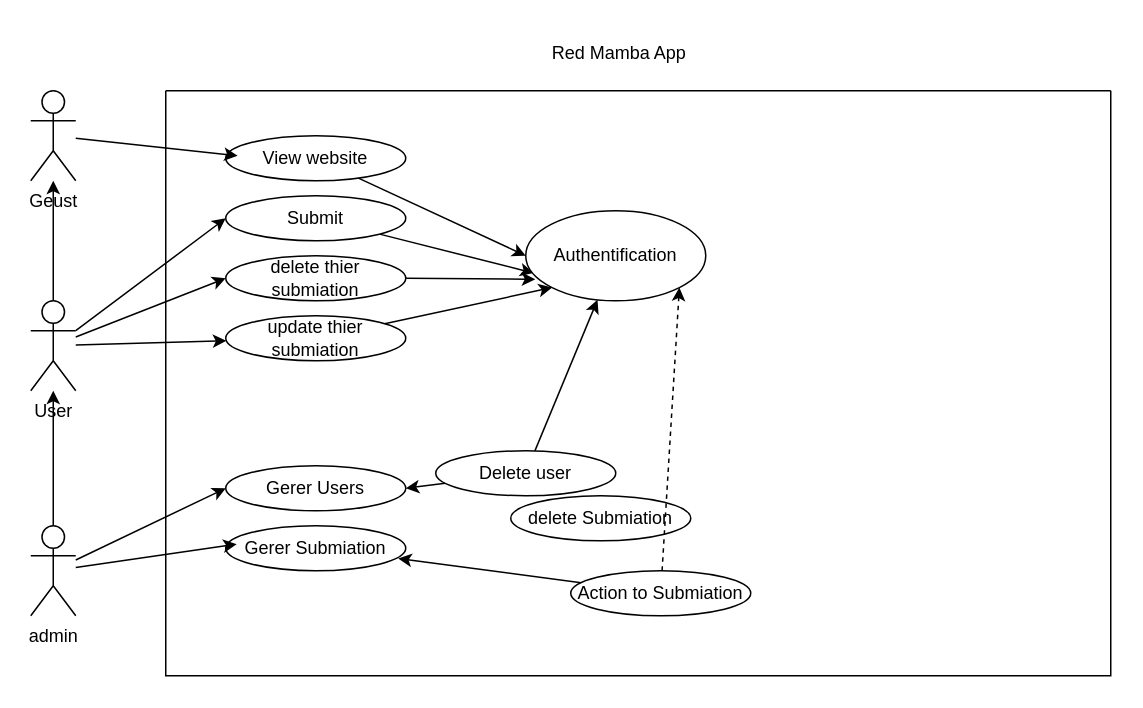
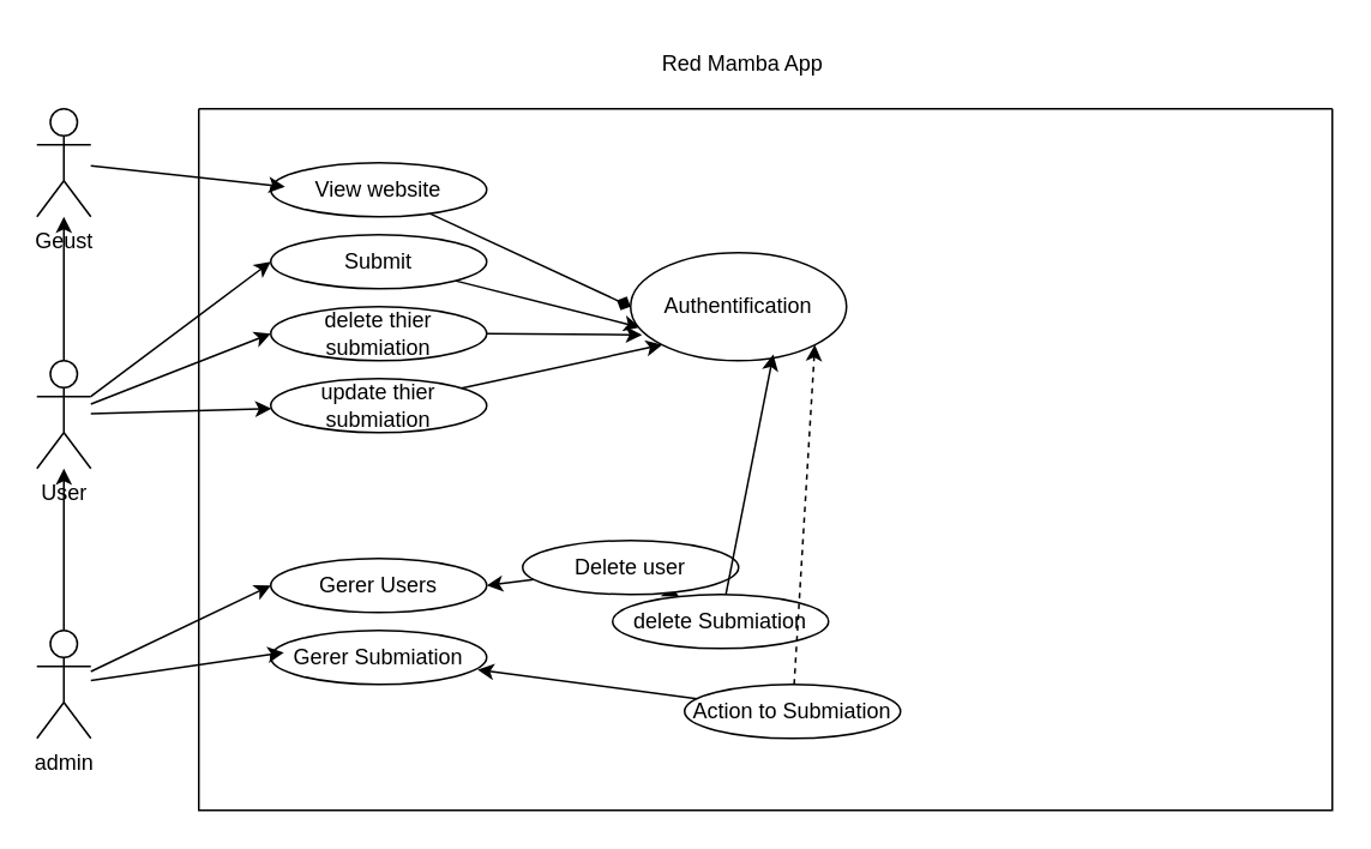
  <mxCell id="0" />
  <mxCell id="1" parent="0" />
  <mxCell id="2" value="" style="swimlane;startSize=0;" vertex="1" parent="1"><mxGeometry x="110" y="60" width="630" height="390" as="geometry" /></mxCell>
  <mxCell id="3" style="edgeStyle=none;html=1;entryX=0.044;entryY=0.692;entryDx=0;entryDy=0;entryPerimeter=0;" edge="1" parent="2" source="4" target="13"><mxGeometry relative="1" as="geometry" /></mxCell>
  <mxCell id="4" value="Submit" style="ellipse;whiteSpace=wrap;html=1;" vertex="1" parent="2"><mxGeometry x="40" y="70" width="120" height="30" as="geometry" /></mxCell>
- <mxCell id="5" style="edgeStyle=none;html=1;entryX=0;entryY=0.5;entryDx=0;entryDy=0;" edge="1" parent="2" source="6" target="13"><mxGeometry relative="1" as="geometry" /></mxCell>
+ <mxCell id="5" style="edgeStyle=none;html=1;entryX=0;entryY=0.5;entryDx=0;entryDy=0;endArrow=diamond;" edge="1" parent="2" source="6" target="13"><mxGeometry relative="1" as="geometry" /></mxCell>
  <mxCell id="6" value="View website" style="ellipse;whiteSpace=wrap;html=1;" vertex="1" parent="2"><mxGeometry x="40" y="30" width="120" height="30" as="geometry" /></mxCell>
  <mxCell id="7" style="edgeStyle=none;html=1;entryX=0.053;entryY=0.761;entryDx=0;entryDy=0;entryPerimeter=0;" edge="1" parent="2" source="8" target="13"><mxGeometry relative="1" as="geometry" /></mxCell>
  <mxCell id="8" value="delete thier submiation" style="ellipse;whiteSpace=wrap;html=1;" vertex="1" parent="2"><mxGeometry x="40" y="110" width="120" height="30" as="geometry" /></mxCell>
  <mxCell id="9" style="edgeStyle=none;html=1;entryX=0;entryY=1;entryDx=0;entryDy=0;" edge="1" parent="2" source="10" target="13"><mxGeometry relative="1" as="geometry" /></mxCell>
  <mxCell id="10" value="update thier submiation" style="ellipse;whiteSpace=wrap;html=1;" vertex="1" parent="2"><mxGeometry x="40" y="150" width="120" height="30" as="geometry" /></mxCell>
  <mxCell id="11" value="Gerer Users" style="ellipse;whiteSpace=wrap;html=1;" vertex="1" parent="2"><mxGeometry x="40" y="250" width="120" height="30" as="geometry" /></mxCell>
  <mxCell id="12" value="Gerer Submiation" style="ellipse;whiteSpace=wrap;html=1;" vertex="1" parent="2"><mxGeometry x="40" y="290" width="120" height="30" as="geometry" /></mxCell>
  <mxCell id="13" value="Authentification" style="ellipse;whiteSpace=wrap;html=1;" vertex="1" parent="2"><mxGeometry x="240" y="80" width="120" height="60" as="geometry" /></mxCell>
  <mxCell id="14" style="edgeStyle=none;html=1;entryX=1;entryY=0.5;entryDx=0;entryDy=0;" edge="1" parent="2" source="16" target="11"><mxGeometry relative="1" as="geometry" /></mxCell>
- <mxCell id="15" style="edgeStyle=none;html=1;" edge="1" parent="2" source="16" target="13"><mxGeometry relative="1" as="geometry" /></mxCell>
+ <mxCell id="15" style="edgeStyle=none;html=1;" edge="1" parent="2" source="16" target="18"><mxGeometry relative="1" as="geometry" /></mxCell>
  <mxCell id="16" value="Delete user" style="ellipse;whiteSpace=wrap;html=1;" vertex="1" parent="2"><mxGeometry x="180" y="240" width="120" height="30" as="geometry" /></mxCell>
+ <mxCell id="17" style="edgeStyle=none;html=1;entryX=0.661;entryY=0.942;entryDx=0;entryDy=0;entryPerimeter=0;" edge="1" parent="2" source="18" target="13"><mxGeometry relative="1" as="geometry" /></mxCell>
  <mxCell id="18" value="delete Submiation" style="ellipse;whiteSpace=wrap;html=1;" vertex="1" parent="2"><mxGeometry x="230" y="270" width="120" height="30" as="geometry" /></mxCell>
  <mxCell id="19" style="edgeStyle=none;html=1;entryX=0.958;entryY=0.727;entryDx=0;entryDy=0;entryPerimeter=0;" edge="1" parent="2" source="21" target="12"><mxGeometry relative="1" as="geometry" /></mxCell>
  <mxCell id="20" style="edgeStyle=none;html=1;entryX=1;entryY=1;entryDx=0;entryDy=0;dashed=1;" edge="1" parent="2" source="21" target="13"><mxGeometry relative="1" as="geometry" /></mxCell>
  <mxCell id="21" value="Action to Submiation" style="ellipse;whiteSpace=wrap;html=1;" vertex="1" parent="2"><mxGeometry x="270" y="320" width="120" height="30" as="geometry" /></mxCell>
  <mxCell id="22" style="edgeStyle=none;html=1;entryX=0.066;entryY=0.443;entryDx=0;entryDy=0;entryPerimeter=0;" edge="1" parent="1" source="23" target="6"><mxGeometry relative="1" as="geometry" /></mxCell>
  <mxCell id="23" value="Geust" style="shape=umlActor;verticalLabelPosition=bottom;verticalAlign=top;html=1;outlineConnect=0;" vertex="1" parent="1"><mxGeometry x="20" y="60" width="30" height="60" as="geometry" /></mxCell>
  <mxCell id="24" style="edgeStyle=none;html=1;" edge="1" parent="1" source="28" target="23"><mxGeometry relative="1" as="geometry" /></mxCell>
  <mxCell id="25" style="edgeStyle=none;html=1;entryX=0;entryY=0.5;entryDx=0;entryDy=0;exitX=1;exitY=0.333;exitDx=0;exitDy=0;exitPerimeter=0;" edge="1" parent="1" source="28" target="4"><mxGeometry relative="1" as="geometry" /></mxCell>
  <mxCell id="26" style="edgeStyle=none;html=1;entryX=0;entryY=0.5;entryDx=0;entryDy=0;" edge="1" parent="1" source="28" target="8"><mxGeometry relative="1" as="geometry" /></mxCell>
  <mxCell id="27" style="edgeStyle=none;html=1;" edge="1" parent="1" source="28" target="10"><mxGeometry relative="1" as="geometry" /></mxCell>
  <mxCell id="28" value="User" style="shape=umlActor;verticalLabelPosition=bottom;verticalAlign=top;html=1;outlineConnect=0;" vertex="1" parent="1"><mxGeometry x="20" y="200" width="30" height="60" as="geometry" /></mxCell>
  <mxCell id="29" style="edgeStyle=none;html=1;" edge="1" parent="1" source="32" target="28"><mxGeometry relative="1" as="geometry" /></mxCell>
  <mxCell id="30" style="edgeStyle=none;html=1;entryX=0;entryY=0.5;entryDx=0;entryDy=0;" edge="1" parent="1" source="32" target="11"><mxGeometry relative="1" as="geometry" /></mxCell>
  <mxCell id="31" style="edgeStyle=none;html=1;entryX=0.061;entryY=0.409;entryDx=0;entryDy=0;entryPerimeter=0;" edge="1" parent="1" source="32" target="12"><mxGeometry relative="1" as="geometry" /></mxCell>
  <mxCell id="32" value="admin" style="shape=umlActor;verticalLabelPosition=bottom;verticalAlign=top;html=1;outlineConnect=0;" vertex="1" parent="1"><mxGeometry x="20" y="350" width="30" height="60" as="geometry" /></mxCell>
  <mxCell id="33" value="Red Mamba App" style="text;html=1;strokeColor=none;fillColor=none;align=center;verticalAlign=middle;whiteSpace=wrap;rounded=0;" vertex="1" parent="1"><mxGeometry x="350" y="20" width="125" height="30" as="geometry" /></mxCell>
